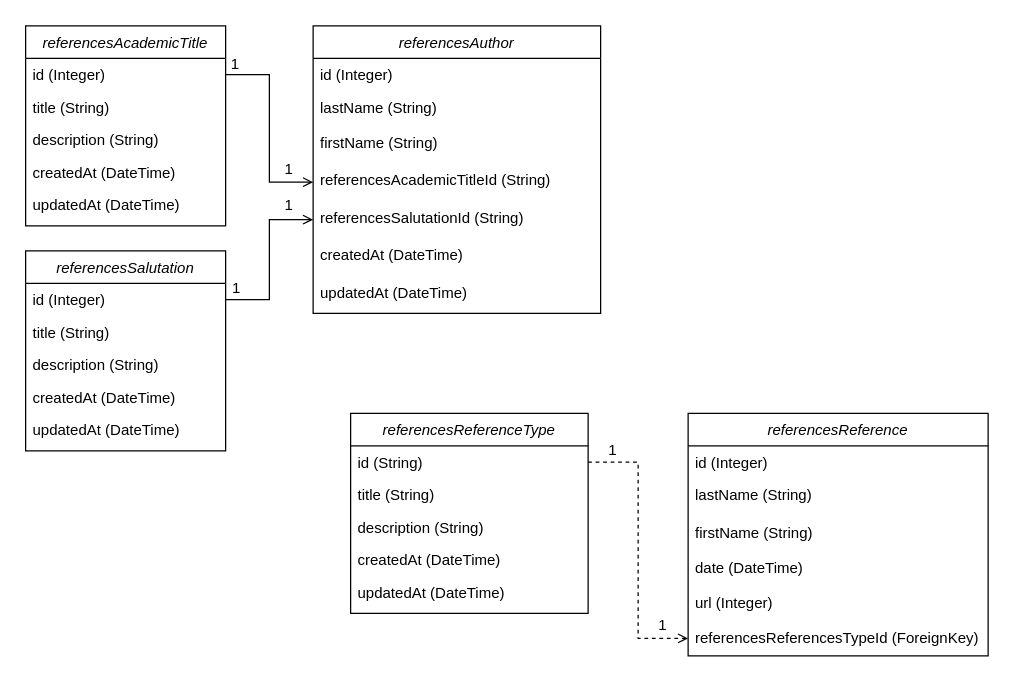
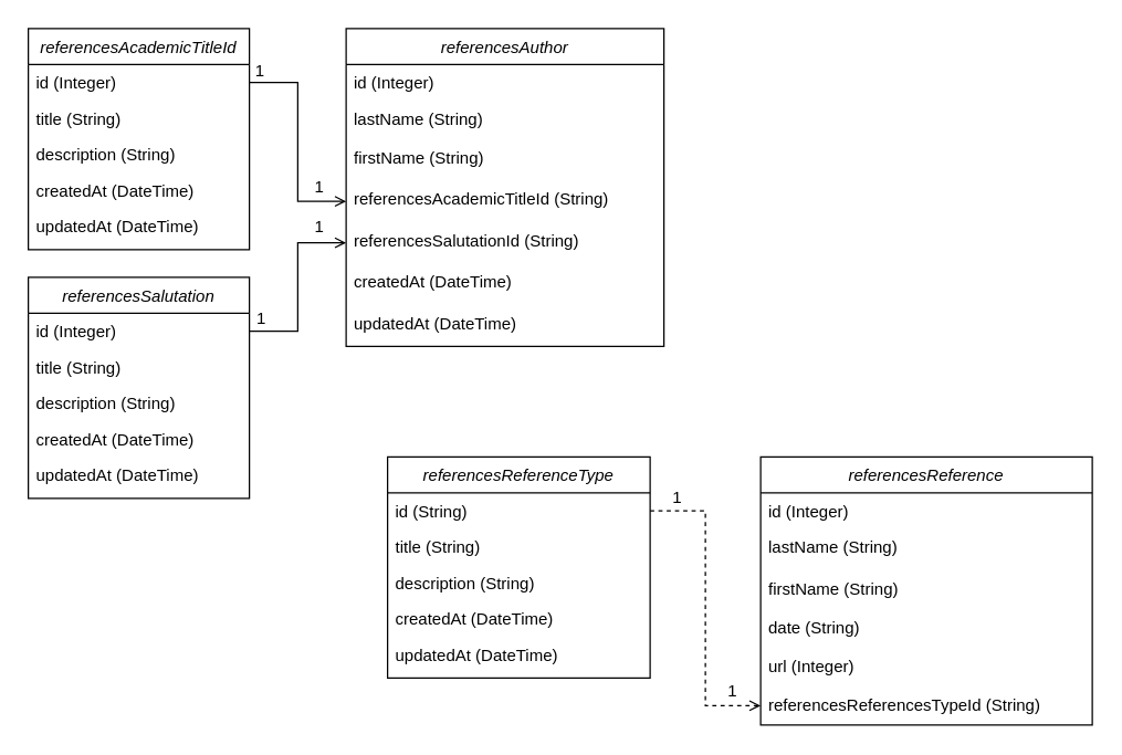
  <mxCell id="0" />
  <mxCell id="1" parent="0" />
- <mxCell id="2" value="referencesAcademicTitle" style="swimlane;fontStyle=2;align=center;verticalAlign=top;childLayout=stackLayout;horizontal=1;startSize=26;horizontalStack=0;resizeParent=1;resizeLast=0;collapsible=1;marginBottom=0;rounded=0;shadow=0;strokeWidth=1;" parent="1" vertex="1"><mxGeometry x="20" y="20" width="160" height="160" as="geometry"><mxRectangle x="60" y="80" width="160" height="26" as="alternateBounds" /></mxGeometry></mxCell>
+ <mxCell id="2" value="referencesAcademicTitleId" style="swimlane;fontStyle=2;align=center;verticalAlign=top;childLayout=stackLayout;horizontal=1;startSize=26;horizontalStack=0;resizeParent=1;resizeLast=0;collapsible=1;marginBottom=0;rounded=0;shadow=0;strokeWidth=1;" parent="1" vertex="1"><mxGeometry x="20" y="20" width="160" height="160" as="geometry"><mxRectangle x="60" y="80" width="160" height="26" as="alternateBounds" /></mxGeometry></mxCell>
  <mxCell id="3" value="id (Integer)" style="text;align=left;verticalAlign=top;spacingLeft=4;spacingRight=4;overflow=hidden;rotatable=0;points=[[0,0.5],[1,0.5]];portConstraint=eastwest;" parent="2" vertex="1"><mxGeometry y="26" width="160" height="26" as="geometry" /></mxCell>
  <mxCell id="4" value="title (String)" style="text;align=left;verticalAlign=top;spacingLeft=4;spacingRight=4;overflow=hidden;rotatable=0;points=[[0,0.5],[1,0.5]];portConstraint=eastwest;rounded=0;shadow=0;html=0;" parent="2" vertex="1"><mxGeometry y="52" width="160" height="26" as="geometry" /></mxCell>
  <mxCell id="5" value="description (String)" style="text;align=left;verticalAlign=top;spacingLeft=4;spacingRight=4;overflow=hidden;rotatable=0;points=[[0,0.5],[1,0.5]];portConstraint=eastwest;rounded=0;shadow=0;html=0;" vertex="1" parent="2"><mxGeometry y="78" width="160" height="26" as="geometry" /></mxCell>
  <mxCell id="6" value="createdAt (DateTime)" style="text;align=left;verticalAlign=top;spacingLeft=4;spacingRight=4;overflow=hidden;rotatable=0;points=[[0,0.5],[1,0.5]];portConstraint=eastwest;rounded=0;shadow=0;html=0;" vertex="1" parent="2"><mxGeometry y="104" width="160" height="26" as="geometry" /></mxCell>
  <mxCell id="7" value="updatedAt (DateTime)" style="text;align=left;verticalAlign=top;spacingLeft=4;spacingRight=4;overflow=hidden;rotatable=0;points=[[0,0.5],[1,0.5]];portConstraint=eastwest;rounded=0;shadow=0;html=0;" vertex="1" parent="2"><mxGeometry y="130" width="160" height="26" as="geometry" /></mxCell>
  <mxCell id="8" value="referencesAuthor" style="swimlane;fontStyle=2;align=center;verticalAlign=top;childLayout=stackLayout;horizontal=1;startSize=26;horizontalStack=0;resizeParent=1;resizeLast=0;collapsible=1;marginBottom=0;rounded=0;shadow=0;strokeWidth=1;" vertex="1" parent="1"><mxGeometry x="250" y="20" width="230" height="230" as="geometry"><mxRectangle x="60" y="80" width="160" height="26" as="alternateBounds" /></mxGeometry></mxCell>
  <mxCell id="9" style="edgeStyle=orthogonalEdgeStyle;rounded=0;orthogonalLoop=1;jettySize=auto;html=1;exitX=1;exitY=0.5;exitDx=0;exitDy=0;" edge="1" parent="8" source="12" target="12"><mxGeometry relative="1" as="geometry" /></mxCell>
  <mxCell id="10" value="id (Integer)" style="text;align=left;verticalAlign=top;spacingLeft=4;spacingRight=4;overflow=hidden;rotatable=0;points=[[0,0.5],[1,0.5]];portConstraint=eastwest;" vertex="1" parent="8"><mxGeometry y="26" width="230" height="26" as="geometry" /></mxCell>
  <mxCell id="11" value="lastName (String)" style="text;align=left;verticalAlign=top;spacingLeft=4;spacingRight=4;overflow=hidden;rotatable=0;points=[[0,0.5],[1,0.5]];portConstraint=eastwest;rounded=0;shadow=0;html=0;" vertex="1" parent="8"><mxGeometry y="52" width="230" height="28" as="geometry" /></mxCell>
  <mxCell id="12" value="firstName (String)" style="text;align=left;verticalAlign=top;spacingLeft=4;spacingRight=4;overflow=hidden;rotatable=0;points=[[0,0.5],[1,0.5]];portConstraint=eastwest;rounded=0;shadow=0;html=0;" vertex="1" parent="8"><mxGeometry y="80" width="230" height="30" as="geometry" /></mxCell>
  <mxCell id="13" value="referencesAcademicTitleId (String)" style="text;align=left;verticalAlign=top;spacingLeft=4;spacingRight=4;overflow=hidden;rotatable=0;points=[[0,0.5],[1,0.5]];portConstraint=eastwest;rounded=0;shadow=0;html=0;" vertex="1" parent="8"><mxGeometry y="110" width="230" height="30" as="geometry" /></mxCell>
  <mxCell id="14" value="referencesSalutationId (String)" style="text;align=left;verticalAlign=top;spacingLeft=4;spacingRight=4;overflow=hidden;rotatable=0;points=[[0,0.5],[1,0.5]];portConstraint=eastwest;rounded=0;shadow=0;html=0;" vertex="1" parent="8"><mxGeometry y="140" width="230" height="30" as="geometry" /></mxCell>
  <mxCell id="15" value="createdAt (DateTime)" style="text;align=left;verticalAlign=top;spacingLeft=4;spacingRight=4;overflow=hidden;rotatable=0;points=[[0,0.5],[1,0.5]];portConstraint=eastwest;rounded=0;shadow=0;html=0;" vertex="1" parent="8"><mxGeometry y="170" width="230" height="30" as="geometry" /></mxCell>
  <mxCell id="16" value="updatedAt (DateTime)" style="text;align=left;verticalAlign=top;spacingLeft=4;spacingRight=4;overflow=hidden;rotatable=0;points=[[0,0.5],[1,0.5]];portConstraint=eastwest;rounded=0;shadow=0;html=0;" vertex="1" parent="8"><mxGeometry y="200" width="230" height="30" as="geometry" /></mxCell>
  <mxCell id="17" value="" style="endArrow=open;shadow=0;strokeWidth=1;rounded=0;endFill=1;edgeStyle=elbowEdgeStyle;exitX=1;exitY=0.5;exitDx=0;exitDy=0;entryX=0;entryY=0.5;entryDx=0;entryDy=0;" edge="1" parent="1" source="3" target="13"><mxGeometry x="0.5" y="41" relative="1" as="geometry"><mxPoint x="310" y="40" as="sourcePoint" /><mxPoint x="608" y="188" as="targetPoint" /><mxPoint x="-40" y="32" as="offset" /></mxGeometry></mxCell>
  <mxCell id="18" value="referencesSalutation" style="swimlane;fontStyle=2;align=center;verticalAlign=top;childLayout=stackLayout;horizontal=1;startSize=26;horizontalStack=0;resizeParent=1;resizeLast=0;collapsible=1;marginBottom=0;rounded=0;shadow=0;strokeWidth=1;" vertex="1" parent="1"><mxGeometry x="20" y="200" width="160" height="160" as="geometry"><mxRectangle x="60" y="80" width="160" height="26" as="alternateBounds" /></mxGeometry></mxCell>
  <mxCell id="19" value="id (Integer)" style="text;align=left;verticalAlign=top;spacingLeft=4;spacingRight=4;overflow=hidden;rotatable=0;points=[[0,0.5],[1,0.5]];portConstraint=eastwest;" vertex="1" parent="18"><mxGeometry y="26" width="160" height="26" as="geometry" /></mxCell>
  <mxCell id="20" value="title (String)" style="text;align=left;verticalAlign=top;spacingLeft=4;spacingRight=4;overflow=hidden;rotatable=0;points=[[0,0.5],[1,0.5]];portConstraint=eastwest;rounded=0;shadow=0;html=0;" vertex="1" parent="18"><mxGeometry y="52" width="160" height="26" as="geometry" /></mxCell>
  <mxCell id="21" value="description (String)" style="text;align=left;verticalAlign=top;spacingLeft=4;spacingRight=4;overflow=hidden;rotatable=0;points=[[0,0.5],[1,0.5]];portConstraint=eastwest;rounded=0;shadow=0;html=0;" vertex="1" parent="18"><mxGeometry y="78" width="160" height="26" as="geometry" /></mxCell>
  <mxCell id="22" value="createdAt (DateTime)" style="text;align=left;verticalAlign=top;spacingLeft=4;spacingRight=4;overflow=hidden;rotatable=0;points=[[0,0.5],[1,0.5]];portConstraint=eastwest;rounded=0;shadow=0;html=0;" vertex="1" parent="18"><mxGeometry y="104" width="160" height="26" as="geometry" /></mxCell>
  <mxCell id="23" value="updatedAt (DateTime)" style="text;align=left;verticalAlign=top;spacingLeft=4;spacingRight=4;overflow=hidden;rotatable=0;points=[[0,0.5],[1,0.5]];portConstraint=eastwest;rounded=0;shadow=0;html=0;" vertex="1" parent="18"><mxGeometry y="130" width="160" height="26" as="geometry" /></mxCell>
  <mxCell id="24" value="" style="endArrow=open;shadow=0;strokeWidth=1;rounded=0;endFill=1;edgeStyle=elbowEdgeStyle;exitX=1;exitY=0.5;exitDx=0;exitDy=0;entryX=0;entryY=0.5;entryDx=0;entryDy=0;" edge="1" parent="1" source="19" target="14"><mxGeometry x="0.5" y="41" relative="1" as="geometry"><mxPoint x="190" y="69" as="sourcePoint" /><mxPoint x="260" y="125" as="targetPoint" /><mxPoint x="-40" y="32" as="offset" /></mxGeometry></mxCell>
  <mxCell id="25" value="1" style="text;html=1;strokeColor=none;fillColor=none;align=center;verticalAlign=middle;whiteSpace=wrap;rounded=0;" vertex="1" parent="1"><mxGeometry x="168" y="41" width="40" height="20" as="geometry" /></mxCell>
  <mxCell id="26" value="1" style="text;html=1;strokeColor=none;fillColor=none;align=center;verticalAlign=middle;whiteSpace=wrap;rounded=0;" vertex="1" parent="1"><mxGeometry x="169" y="220" width="40" height="20" as="geometry" /></mxCell>
  <mxCell id="27" value="1" style="text;html=1;strokeColor=none;fillColor=none;align=center;verticalAlign=middle;whiteSpace=wrap;rounded=0;" vertex="1" parent="1"><mxGeometry x="211" y="125" width="40" height="20" as="geometry" /></mxCell>
  <mxCell id="28" value="1" style="text;html=1;strokeColor=none;fillColor=none;align=center;verticalAlign=middle;whiteSpace=wrap;rounded=0;" vertex="1" parent="1"><mxGeometry x="211" y="154" width="40" height="20" as="geometry" /></mxCell>
  <mxCell id="29" value="referencesReferenceType" style="swimlane;fontStyle=2;align=center;verticalAlign=top;childLayout=stackLayout;horizontal=1;startSize=26;horizontalStack=0;resizeParent=1;resizeLast=0;collapsible=1;marginBottom=0;rounded=0;shadow=0;strokeWidth=1;" vertex="1" parent="1"><mxGeometry x="280" y="330" width="190" height="160" as="geometry"><mxRectangle x="60" y="80" width="160" height="26" as="alternateBounds" /></mxGeometry></mxCell>
  <mxCell id="30" value="id (String)" style="text;align=left;verticalAlign=top;spacingLeft=4;spacingRight=4;overflow=hidden;rotatable=0;points=[[0,0.5],[1,0.5]];portConstraint=eastwest;" vertex="1" parent="29"><mxGeometry y="26" width="190" height="26" as="geometry" /></mxCell>
  <mxCell id="31" value="title (String)" style="text;align=left;verticalAlign=top;spacingLeft=4;spacingRight=4;overflow=hidden;rotatable=0;points=[[0,0.5],[1,0.5]];portConstraint=eastwest;rounded=0;shadow=0;html=0;" vertex="1" parent="29"><mxGeometry y="52" width="190" height="26" as="geometry" /></mxCell>
  <mxCell id="32" value="description (String)" style="text;align=left;verticalAlign=top;spacingLeft=4;spacingRight=4;overflow=hidden;rotatable=0;points=[[0,0.5],[1,0.5]];portConstraint=eastwest;rounded=0;shadow=0;html=0;" vertex="1" parent="29"><mxGeometry y="78" width="190" height="26" as="geometry" /></mxCell>
  <mxCell id="33" value="createdAt (DateTime)" style="text;align=left;verticalAlign=top;spacingLeft=4;spacingRight=4;overflow=hidden;rotatable=0;points=[[0,0.5],[1,0.5]];portConstraint=eastwest;rounded=0;shadow=0;html=0;" vertex="1" parent="29"><mxGeometry y="104" width="190" height="26" as="geometry" /></mxCell>
  <mxCell id="34" value="updatedAt (DateTime)" style="text;align=left;verticalAlign=top;spacingLeft=4;spacingRight=4;overflow=hidden;rotatable=0;points=[[0,0.5],[1,0.5]];portConstraint=eastwest;rounded=0;shadow=0;html=0;" vertex="1" parent="29"><mxGeometry y="130" width="190" height="26" as="geometry" /></mxCell>
  <mxCell id="35" value="referencesReference" style="swimlane;fontStyle=2;align=center;verticalAlign=top;childLayout=stackLayout;horizontal=1;startSize=26;horizontalStack=0;resizeParent=1;resizeLast=0;collapsible=1;marginBottom=0;rounded=0;shadow=0;strokeWidth=1;" vertex="1" parent="1"><mxGeometry x="550" y="330" width="240" height="194" as="geometry"><mxRectangle x="60" y="80" width="160" height="26" as="alternateBounds" /></mxGeometry></mxCell>
  <mxCell id="36" value="id (Integer)" style="text;align=left;verticalAlign=top;spacingLeft=4;spacingRight=4;overflow=hidden;rotatable=0;points=[[0,0.5],[1,0.5]];portConstraint=eastwest;" vertex="1" parent="35"><mxGeometry y="26" width="240" height="26" as="geometry" /></mxCell>
  <mxCell id="37" value="lastName (String)" style="text;align=left;verticalAlign=top;spacingLeft=4;spacingRight=4;overflow=hidden;rotatable=0;points=[[0,0.5],[1,0.5]];portConstraint=eastwest;rounded=0;shadow=0;html=0;" vertex="1" parent="35"><mxGeometry y="52" width="240" height="30" as="geometry" /></mxCell>
  <mxCell id="38" value="firstName (String)" style="text;align=left;verticalAlign=top;spacingLeft=4;spacingRight=4;overflow=hidden;rotatable=0;points=[[0,0.5],[1,0.5]];portConstraint=eastwest;rounded=0;shadow=0;html=0;" vertex="1" parent="35"><mxGeometry y="82" width="240" height="28" as="geometry" /></mxCell>
- <mxCell id="39" value="date (DateTime)" style="text;align=left;verticalAlign=top;spacingLeft=4;spacingRight=4;overflow=hidden;rotatable=0;points=[[0,0.5],[1,0.5]];portConstraint=eastwest;rounded=0;shadow=0;html=0;" vertex="1" parent="35"><mxGeometry y="110" width="240" height="28" as="geometry" /></mxCell>
+ <mxCell id="39" value="date (String)" style="text;align=left;verticalAlign=top;spacingLeft=4;spacingRight=4;overflow=hidden;rotatable=0;points=[[0,0.5],[1,0.5]];portConstraint=eastwest;rounded=0;shadow=0;html=0;" vertex="1" parent="35"><mxGeometry y="110" width="240" height="28" as="geometry" /></mxCell>
  <mxCell id="40" value="url (Integer)" style="text;align=left;verticalAlign=top;spacingLeft=4;spacingRight=4;overflow=hidden;rotatable=0;points=[[0,0.5],[1,0.5]];portConstraint=eastwest;rounded=0;shadow=0;html=0;" vertex="1" parent="35"><mxGeometry y="138" width="240" height="28" as="geometry" /></mxCell>
- <mxCell id="41" value="referencesReferencesTypeId (ForeignKey)" style="text;align=left;verticalAlign=top;spacingLeft=4;spacingRight=4;overflow=hidden;rotatable=0;points=[[0,0.5],[1,0.5]];portConstraint=eastwest;rounded=0;shadow=0;html=0;" vertex="1" parent="35"><mxGeometry y="166" width="240" height="28" as="geometry" /></mxCell>
+ <mxCell id="41" value="referencesReferencesTypeId (String)" style="text;align=left;verticalAlign=top;spacingLeft=4;spacingRight=4;overflow=hidden;rotatable=0;points=[[0,0.5],[1,0.5]];portConstraint=eastwest;rounded=0;shadow=0;html=0;" vertex="1" parent="35"><mxGeometry y="166" width="240" height="28" as="geometry" /></mxCell>
  <mxCell id="42" value="" style="endArrow=open;shadow=0;strokeWidth=1;rounded=0;endFill=1;edgeStyle=elbowEdgeStyle;exitX=1;exitY=0.5;exitDx=0;exitDy=0;entryX=0;entryY=0.5;entryDx=0;entryDy=0;dashed=1;" edge="1" parent="1" source="30" target="41"><mxGeometry x="0.5" y="41" relative="1" as="geometry"><mxPoint x="380" y="524" as="sourcePoint" /><mxPoint x="450" y="500" as="targetPoint" /><mxPoint x="-40" y="32" as="offset" /></mxGeometry></mxCell>
  <mxCell id="43" value="1" style="text;html=1;strokeColor=none;fillColor=none;align=center;verticalAlign=middle;whiteSpace=wrap;rounded=0;" vertex="1" parent="1"><mxGeometry x="510" y="490" width="40" height="20" as="geometry" /></mxCell>
  <mxCell id="44" value="1" style="text;html=1;strokeColor=none;fillColor=none;align=center;verticalAlign=middle;whiteSpace=wrap;rounded=0;" vertex="1" parent="1"><mxGeometry x="470" y="350" width="40" height="20" as="geometry" /></mxCell>
